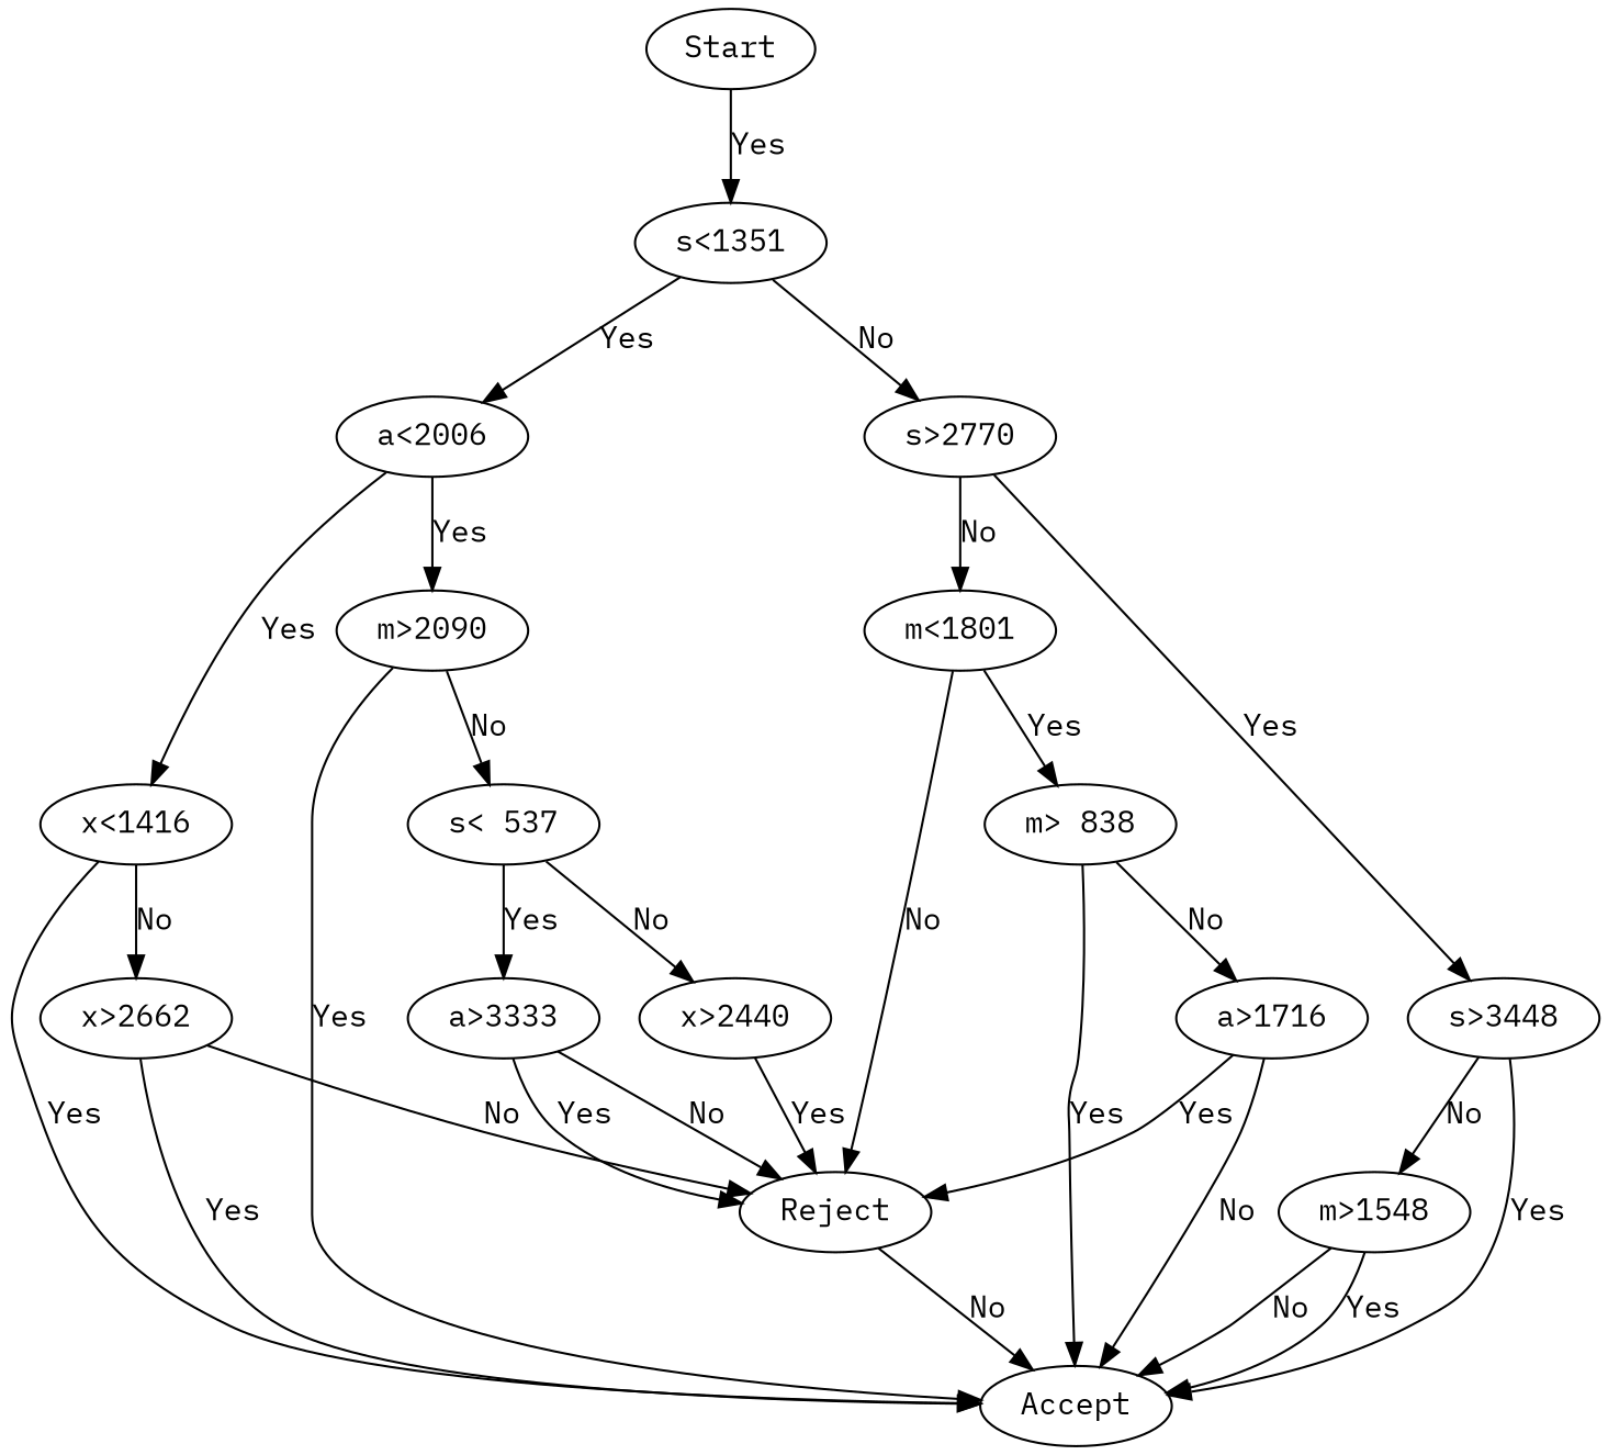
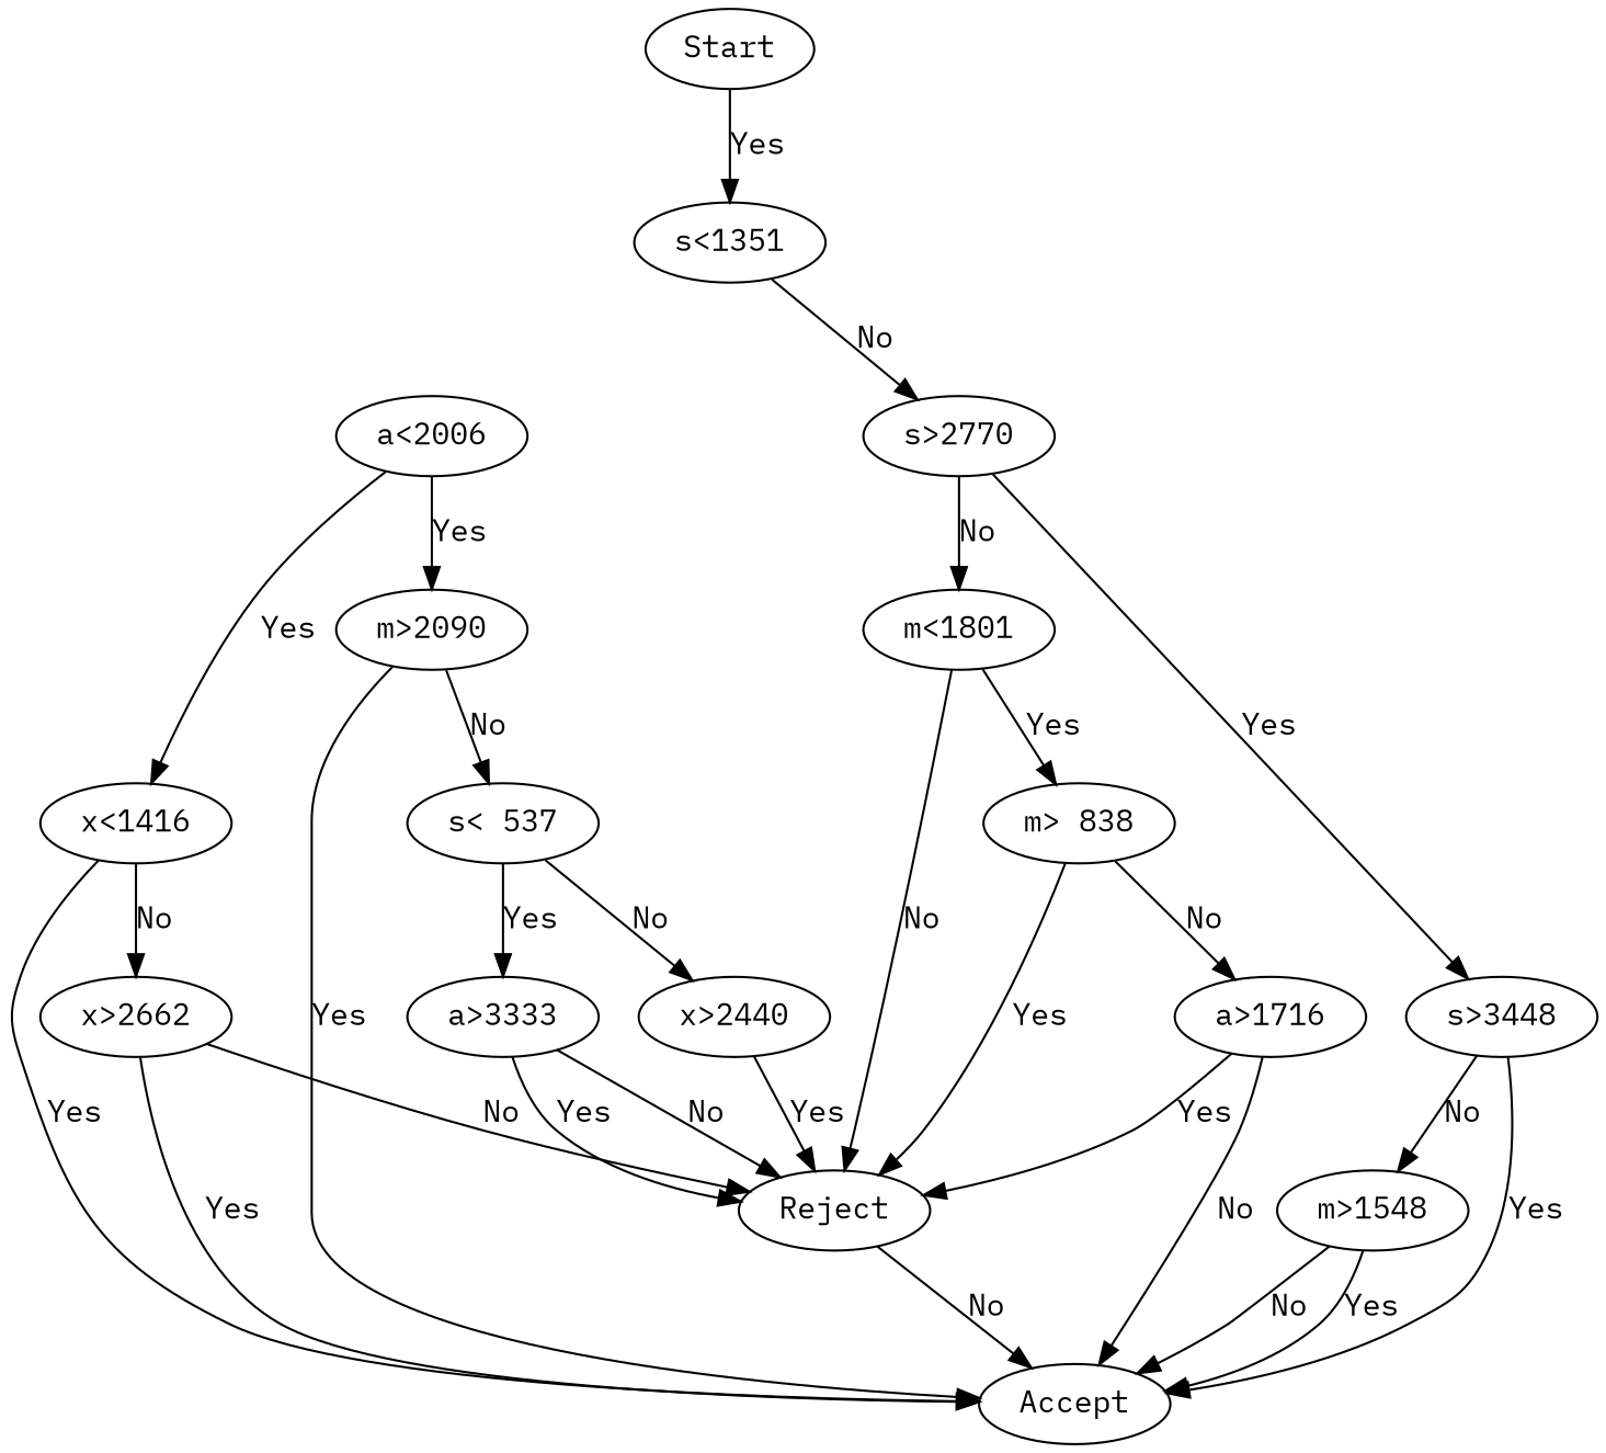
  digraph {
    fontname="IBM Plex Mono"
    node [fontname="IBM Plex Mono"]
    edge [fontname="IBM Plex Mono"]
    n1 [label="a<2006"]
    n2 [label="x<1416"]
    n3 [label="m>2090"]
    n4 [label=Accept]
    n5 [label="x>2662"]
    n6 [label="s< 537"]
    n7 [label=Reject]
    n8 [label="a>3333"]
    n9 [label="x>2440"]
    n10 [label="a>1716"]
    n11 [label="m>1548"]
    n12 [label="s>3448"]
    n13 [label=Start]
    n14 [label="s<1351"]
    n15 [label="s>2770"]
    n16 [label="m<1801"]
    n17 [label="m> 838"]
    n1 -> n2 [label=Yes]
    n1 -> n3 [label=Yes]
    n2 -> n4 [label=Yes]
    n2 -> n5 [label=No]
    n3 -> n4 [label=Yes]
    n3 -> n6 [label=No]
    n5 -> n4 [label=Yes]
    n5 -> n7 [label=No]
    n6 -> n8 [label=Yes]
    n6 -> n9 [label=No]
    n7 -> n4 [label=No]
    n8 -> n7 [label=Yes]
    n8 -> n7 [label=No]
    n9 -> n7 [label=Yes]
    n10 -> n4 [label=No]
    n10 -> n7 [label=Yes]
    n11 -> n4 [label=Yes]
    n11 -> n4 [label=No]
    n12 -> n4 [label=Yes]
    n12 -> n11 [label=No]
    n13 -> n14 [label=Yes]
-   n14 -> n1 [label=Yes]
    n14 -> n15 [label=No]
    n15 -> n12 [label=Yes]
    n15 -> n16 [label=No]
    n16 -> n7 [label=No]
    n16 -> n17 [label=Yes]
-   n17 -> n4 [label=Yes]
+   n17 -> n7 [label=Yes]
    n17 -> n10 [label=No]
  }
